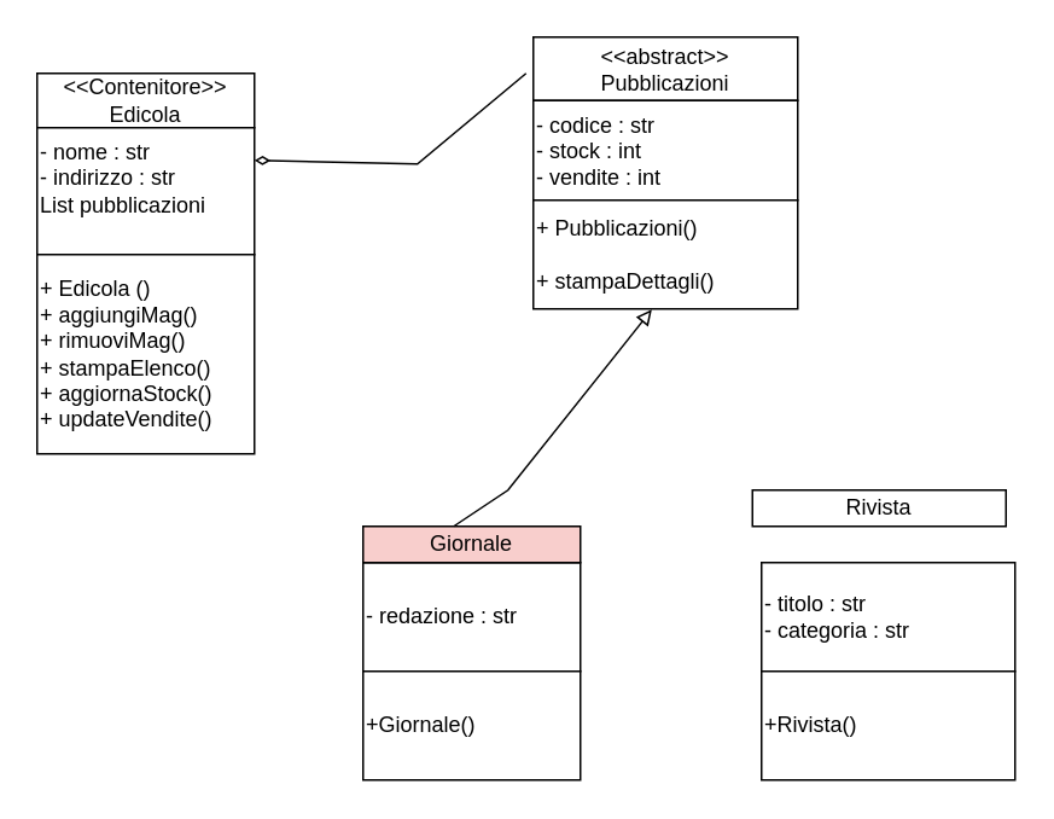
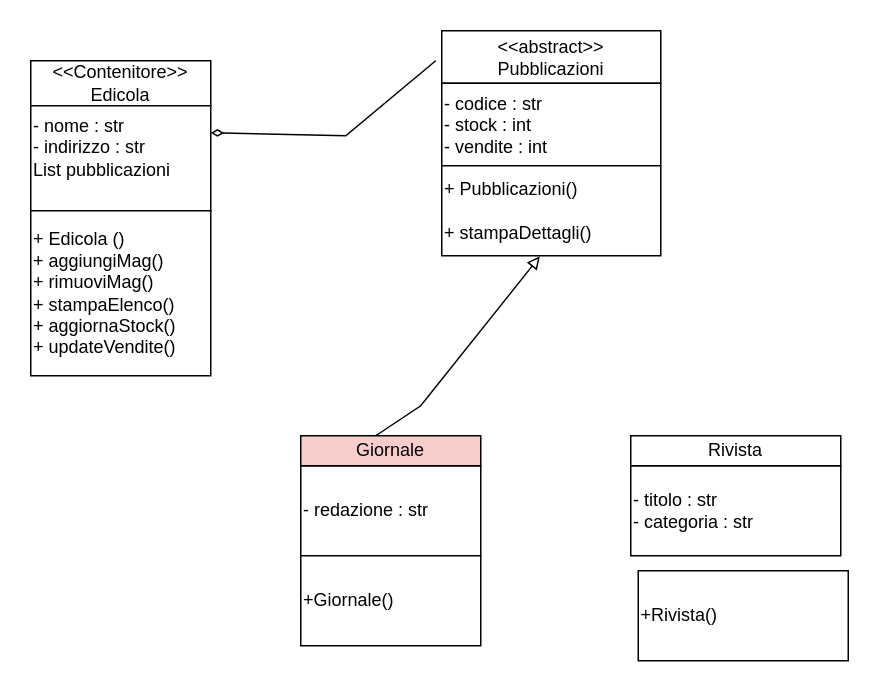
  <mxCell id="0" />
  <mxCell id="1" parent="0" />
  <mxCell id="2" value="&amp;lt;&amp;lt;abstract&amp;gt;&amp;gt;&lt;div&gt;Pubblicazioni&lt;/div&gt;" style="rounded=0;whiteSpace=wrap;html=1;" parent="1" vertex="1"><mxGeometry x="294" y="20" width="146" height="35" as="geometry" /></mxCell>
  <mxCell id="3" value="&lt;div&gt;- codice : str&lt;/div&gt;&lt;div&gt;- stock : int&lt;/div&gt;&lt;div&gt;- vendite : int&lt;/div&gt;" style="rounded=0;whiteSpace=wrap;html=1;align=left;" parent="1" vertex="1"><mxGeometry x="294" y="55" width="146" height="55" as="geometry" /></mxCell>
  <mxCell id="4" value="&amp;lt;&amp;lt;Contenitore&amp;gt;&amp;gt;&lt;div&gt;Edicola&lt;/div&gt;" style="rounded=0;whiteSpace=wrap;html=1;" parent="1" vertex="1"><mxGeometry x="20" y="40" width="120" height="30" as="geometry" /></mxCell>
  <mxCell id="5" value="&lt;div style=&quot;&quot;&gt;- redazione : str&lt;/div&gt;" style="rounded=0;whiteSpace=wrap;html=1;align=left;" parent="1" vertex="1"><mxGeometry x="200" y="310" width="120" height="60" as="geometry" /></mxCell>
  <mxCell id="6" value="- nome : str&lt;div&gt;- indirizzo : str&lt;br&gt;&lt;div&gt;List pubblicazioni&lt;/div&gt;&lt;/div&gt;&lt;div&gt;&lt;br&gt;&lt;/div&gt;" style="rounded=0;whiteSpace=wrap;html=1;align=left;" parent="1" vertex="1"><mxGeometry x="20" y="70" width="120" height="70" as="geometry" /></mxCell>
  <mxCell id="7" value="&lt;div style=&quot;&quot;&gt;- titolo : str&lt;/div&gt;&lt;div style=&quot;&quot;&gt;- categoria : str&lt;/div&gt;" style="rounded=0;whiteSpace=wrap;html=1;align=left;" parent="1" vertex="1"><mxGeometry x="420" y="310" width="140" height="60" as="geometry" /></mxCell>
- <mxCell id="8" value="Rivista" style="rounded=0;whiteSpace=wrap;html=1;" parent="1" vertex="1"><mxGeometry x="415" y="270" width="140" height="20" as="geometry" /></mxCell>
+ <mxCell id="8" value="Rivista" style="rounded=0;whiteSpace=wrap;html=1;" parent="1" vertex="1"><mxGeometry x="420" y="290" width="140" height="20" as="geometry" /></mxCell>
  <mxCell id="9" value="Giornale" style="rounded=0;whiteSpace=wrap;html=1;fillColor=#f8cecc;" parent="1" vertex="1"><mxGeometry x="200" y="290" width="120" height="20" as="geometry" /></mxCell>
  <mxCell id="10" value="+Giornale()" style="rounded=0;whiteSpace=wrap;html=1;align=left;" parent="1" vertex="1"><mxGeometry x="200" y="370" width="120" height="60" as="geometry" /></mxCell>
- <mxCell id="11" value="+Rivista()" style="rounded=0;whiteSpace=wrap;html=1;align=left;" parent="1" vertex="1"><mxGeometry x="420" y="370" width="140" height="60" as="geometry" /></mxCell>
+ <mxCell id="11" value="+Rivista()" style="rounded=0;whiteSpace=wrap;html=1;align=left;" parent="1" vertex="1"><mxGeometry x="425" y="380" width="140" height="60" as="geometry" /></mxCell>
  <mxCell id="12" value="+ Pubblicazioni()&lt;div&gt;&lt;br&gt;&lt;/div&gt;&lt;div&gt;+ stampaDettagli()&lt;/div&gt;" style="rounded=0;whiteSpace=wrap;html=1;align=left;" parent="1" vertex="1"><mxGeometry x="294" y="110" width="146" height="60" as="geometry" /></mxCell>
  <mxCell id="13" value="" style="endArrow=block;html=1;rounded=0;entryX=0.448;entryY=1.007;entryDx=0;entryDy=0;entryPerimeter=0;endFill=0;" parent="1" target="12" edge="1"><mxGeometry width="50" height="50" relative="1" as="geometry"><mxPoint x="250" y="290" as="sourcePoint" /><mxPoint x="300" y="240" as="targetPoint" /><Array as="points"><mxPoint x="280" y="270" /></Array></mxGeometry></mxCell>
  <mxCell id="14" value="" style="endArrow=diamondThin;html=1;rounded=0;endFill=0;" parent="1" edge="1"><mxGeometry width="50" height="50" relative="1" as="geometry"><mxPoint x="290" y="40" as="sourcePoint" /><mxPoint x="140" y="88" as="targetPoint" /><Array as="points"><mxPoint x="230" y="90" /></Array></mxGeometry></mxCell>
  <mxCell id="15" value="+ Edicola ()&lt;div&gt;+ aggiungiMag()&lt;/div&gt;&lt;div&gt;+ rimuoviMag()&lt;/div&gt;&lt;div&gt;+ stampaElenco()&lt;/div&gt;&lt;div&gt;+ aggiornaStock()&lt;/div&gt;&lt;div&gt;+ updateVendite()&lt;/div&gt;" style="rounded=0;whiteSpace=wrap;html=1;align=left;" parent="1" vertex="1"><mxGeometry x="20" y="140" width="120" height="110" as="geometry" /></mxCell>
